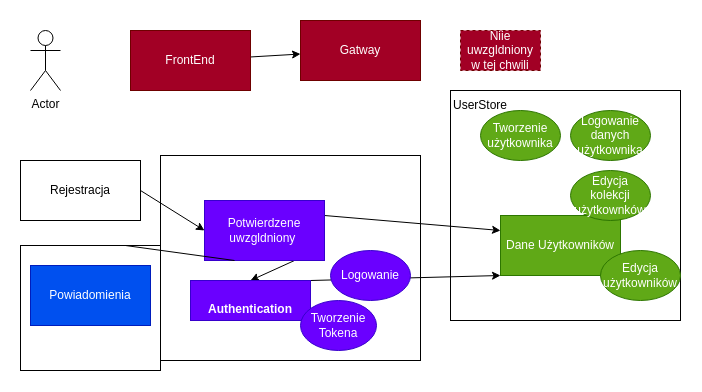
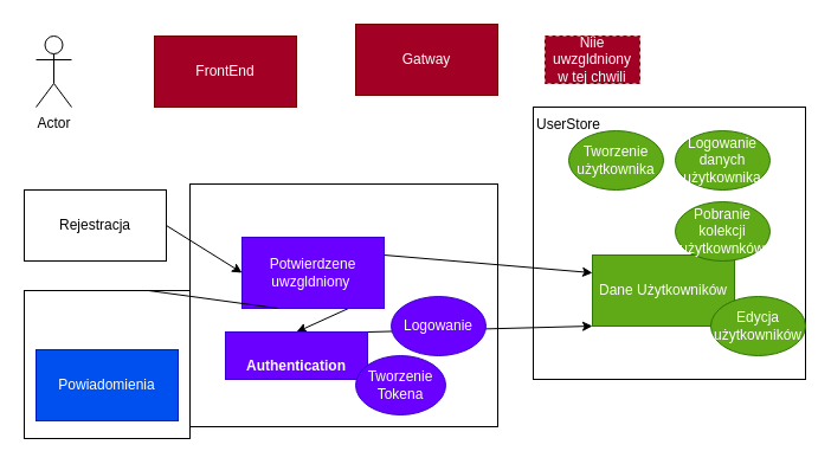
  <mxCell id="0" />
  <mxCell id="1" parent="0" />
  <mxCell id="2" value="" style="rounded=0;whiteSpace=wrap;html=1;fontSize=12;" vertex="1" parent="1"><mxGeometry x="20" y="245" width="140" height="125" as="geometry" /></mxCell>
  <mxCell id="3" value="" style="rounded=0;whiteSpace=wrap;html=1;fontSize=12;" vertex="1" parent="1"><mxGeometry x="450" y="90" width="230" height="230" as="geometry" /></mxCell>
  <mxCell id="4" value="" style="rounded=0;whiteSpace=wrap;html=1;fontSize=12;" vertex="1" parent="1"><mxGeometry x="160" y="155" width="260" height="205" as="geometry" /></mxCell>
  <mxCell id="5" value="Actor" style="shape=umlActor;verticalLabelPosition=bottom;verticalAlign=top;html=1;outlineConnect=0;" vertex="1" parent="1"><mxGeometry x="30" y="30" width="30" height="60" as="geometry" /></mxCell>
- <mxCell id="6" value="" style="edgeStyle=none;html=1;" edge="1" parent="1" source="7" target="8"><mxGeometry relative="1" as="geometry" /></mxCell>
  <mxCell id="7" value="FrontEnd" style="rounded=0;whiteSpace=wrap;html=1;fillColor=#a20025;fontColor=#ffffff;strokeColor=#6F0000;" vertex="1" parent="1"><mxGeometry x="130" y="30" width="120" height="60" as="geometry" /></mxCell>
  <mxCell id="8" value="Gatway" style="rounded=0;whiteSpace=wrap;html=1;fillColor=#a20025;fontColor=#ffffff;strokeColor=#6F0000;" vertex="1" parent="1"><mxGeometry x="300" width="120" height="60" as="geometry" y="20" /></mxCell>
  <mxCell id="9" value="Niie uwzgldniony w tej chwili" style="rounded=0;whiteSpace=wrap;html=1;fillColor=#a20025;fontColor=#ffffff;strokeColor=#6F0000;dashed=1;" vertex="1" parent="1"><mxGeometry x="460" y="30" width="80" height="40" as="geometry" /></mxCell>
  <mxCell id="10" style="edgeStyle=none;html=1;exitX=1;exitY=0.5;exitDx=0;exitDy=0;entryX=0;entryY=0.5;entryDx=0;entryDy=0;" edge="1" parent="1" source="11" target="14"><mxGeometry relative="1" as="geometry" /></mxCell>
  <mxCell id="11" value="Rejestracja" style="rounded=0;whiteSpace=wrap;html=1;" vertex="1" parent="1"><mxGeometry x="20" y="160" width="120" height="60" as="geometry" /></mxCell>
  <mxCell id="12" style="edgeStyle=none;html=1;exitX=1;exitY=0.25;exitDx=0;exitDy=0;entryX=0;entryY=0.25;entryDx=0;entryDy=0;" edge="1" parent="1" source="14" target="16"><mxGeometry relative="1" as="geometry" /></mxCell>
  <mxCell id="13" style="edgeStyle=none;html=1;exitX=0.75;exitY=1;exitDx=0;exitDy=0;entryX=0.5;entryY=0;entryDx=0;entryDy=0;" edge="1" parent="1" source="14" target="18"><mxGeometry relative="1" as="geometry" /></mxCell>
  <mxCell id="14" value="Potwierdzene uwzgldniony&amp;nbsp;&lt;br&gt;" style="rounded=0;whiteSpace=wrap;html=1;fillColor=#6a00ff;fontColor=#ffffff;strokeColor=#3700CC;" vertex="1" parent="1"><mxGeometry x="204" y="200" width="120" height="60" as="geometry" /></mxCell>
- <mxCell id="15" value="Powiadomienia" style="rounded=0;whiteSpace=wrap;html=1;fillColor=#0050ef;fontColor=#ffffff;strokeColor=#001DBC;" vertex="1" parent="1"><mxGeometry x="30" y="265" width="120" height="60" as="geometry" /></mxCell>
+ <mxCell id="15" value="Powiadomienia" style="rounded=0;whiteSpace=wrap;html=1;fillColor=#0050ef;fontColor=#ffffff;strokeColor=#001DBC;" vertex="1" parent="1"><mxGeometry x="30" y="295" width="120" height="60" as="geometry" /></mxCell>
  <mxCell id="16" value="Dane Użytkowników&lt;br&gt;" style="rounded=0;whiteSpace=wrap;html=1;fillColor=#60a917;fontColor=#ffffff;strokeColor=#2D7600;" vertex="1" parent="1"><mxGeometry x="500" y="215" width="120" height="60" as="geometry" /></mxCell>
  <mxCell id="17" style="edgeStyle=none;html=1;exitX=1;exitY=0;exitDx=0;exitDy=0;entryX=0;entryY=1;entryDx=0;entryDy=0;fontSize=12;" edge="1" parent="1" source="18" target="16"><mxGeometry relative="1" as="geometry" /></mxCell>
  <mxCell id="18" value="&lt;br&gt;&lt;h2 id=&quot;what-is-authentication-0&quot;&gt;&lt;font style=&quot;font-size: 12px&quot;&gt;Authentication&lt;/font&gt;&lt;/h2&gt;" style="rounded=0;whiteSpace=wrap;html=1;fillColor=#6a00ff;fontColor=#ffffff;strokeColor=#3700CC;" vertex="1" parent="1"><mxGeometry x="190" y="280" width="120" height="40" as="geometry" /></mxCell>
  <mxCell id="19" value="&lt;span&gt;Logowanie&lt;/span&gt;" style="ellipse;whiteSpace=wrap;html=1;fontSize=12;fillColor=#6a00ff;fontColor=#ffffff;strokeColor=#3700CC;" vertex="1" parent="1"><mxGeometry x="330" y="250" width="80" height="50" as="geometry" /></mxCell>
  <mxCell id="20" value="Tworzenie Tokena" style="ellipse;whiteSpace=wrap;html=1;fontSize=12;fillColor=#6a00ff;fontColor=#ffffff;strokeColor=#3700CC;" vertex="1" parent="1"><mxGeometry x="300" y="300" width="76" height="50" as="geometry" /></mxCell>
  <mxCell id="21" value="Tworzenie użytkownika" style="ellipse;whiteSpace=wrap;html=1;fontSize=12;fillColor=#60a917;fontColor=#ffffff;strokeColor=#2D7600;" vertex="1" parent="1"><mxGeometry x="480" y="110" width="80" height="50" as="geometry" /></mxCell>
  <mxCell id="22" value="Logowanie danych użytkownika" style="ellipse;whiteSpace=wrap;html=1;fontSize=12;fillColor=#60a917;fontColor=#ffffff;strokeColor=#2D7600;" vertex="1" parent="1"><mxGeometry x="570" y="110" width="80" height="50" as="geometry" /></mxCell>
- <mxCell id="23" value="Edycja kolekcji użytkownków" style="ellipse;whiteSpace=wrap;html=1;fontSize=12;fillColor=#60a917;fontColor=#ffffff;strokeColor=#2D7600;" vertex="1" parent="1"><mxGeometry x="570" y="170" width="80" height="50" as="geometry" /></mxCell>
+ <mxCell id="23" value="Pobranie kolekcji użytkownków" style="ellipse;whiteSpace=wrap;html=1;fontSize=12;fillColor=#60a917;fontColor=#ffffff;strokeColor=#2D7600;" vertex="1" parent="1"><mxGeometry x="570" y="170" width="80" height="50" as="geometry" /></mxCell>
  <mxCell id="24" value="Edycja użytkowników" style="ellipse;whiteSpace=wrap;html=1;fontSize=12;fillColor=#60a917;fontColor=#ffffff;strokeColor=#2D7600;" vertex="1" parent="1"><mxGeometry x="600" y="250" width="80" height="50" as="geometry" /></mxCell>
  <mxCell id="25" value="&lt;br&gt;&lt;span style=&quot;color: rgb(255 , 255 , 255) ; font-weight: 700&quot;&gt;Authentication&lt;/span&gt;" style="text;html=1;strokeColor=none;fillColor=none;align=center;verticalAlign=middle;whiteSpace=wrap;rounded=0;fontSize=12;" vertex="1" parent="1"><mxGeometry x="180" y="150" width="60" height="30" as="geometry" /></mxCell>
  <mxCell id="26" value="UserStore" style="text;html=1;strokeColor=none;fillColor=none;align=center;verticalAlign=middle;whiteSpace=wrap;rounded=0;fontSize=12;" vertex="1" parent="1"><mxGeometry x="450" y="90" width="60" height="30" as="geometry" /></mxCell>
  <mxCell id="27" value="" style="edgeStyle=none;html=1;exitX=0.25;exitY=1;exitDx=0;exitDy=0;entryX=0.75;entryY=0;entryDx=0;entryDy=0;endArrow=none;" edge="1" parent="1" source="14" target="2"><mxGeometry relative="1" as="geometry"><mxPoint x="234" y="260" as="sourcePoint" /><mxPoint x="120" y="280" as="targetPoint" /></mxGeometry></mxCell>
